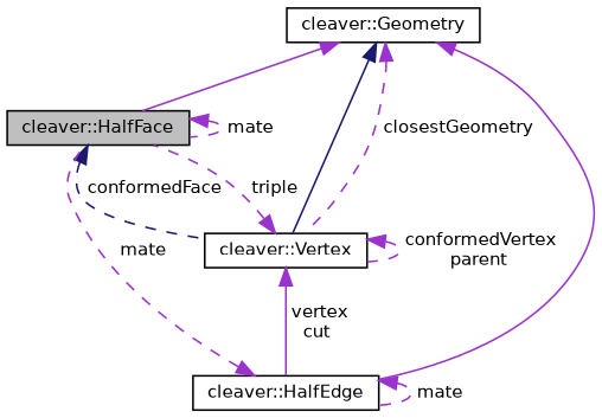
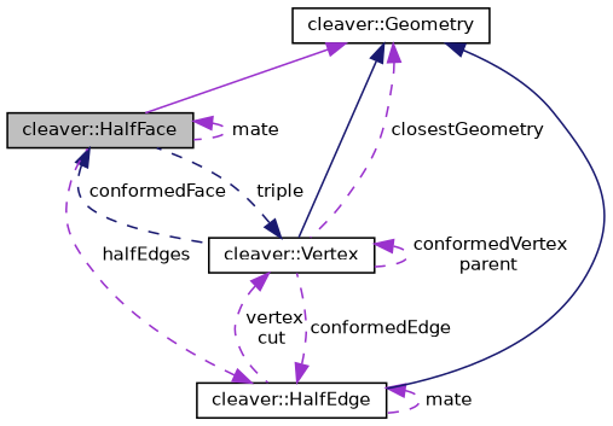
  digraph {
    node [color=black fillcolor=white fontname=Helvetica fontsize=10 shape=record style=filled]
    edge [color=darkorchid3 dir=back fontname=Helvetica fontsize=10 labelfontname=Helvetica labelfontsize=10 style=dashed]
    n1 [fillcolor=grey75 fontcolor=black height=0.2 label="cleaver::HalfFace" width=0.4]
    n2 [height=0.2 label="cleaver::Vertex" width=0.4]
    n3 [height=0.2 label="cleaver::HalfEdge" width=0.4]
    n4 [height=0.2 label="cleaver::Geometry" width=0.4]
    n1 -> n1 [label=" mate"]
    n1 -> n2 [color=midnightblue label=" conformedFace"]
-   n2 -> n1 [label=" triple"]
+   n2 -> n1 [color=midnightblue label=" triple"]
    n2 -> n2 [label=" conformedVertex\nparent"]
-   n2 -> n3 [label=" vertex\ncut" style=solid]
-   n3 -> n1 [label=" mate"]
+   n2 -> n3 [label=" vertex\ncut"]
+   n3 -> n1 [label=" halfEdges"]
+   n3 -> n2 [label=" conformedEdge"]
    n3 -> n3 [label=" mate"]
    n4 -> n1 [style=solid]
    n4 -> n2 [color=midnightblue style=solid]
    n4 -> n2 [label=" closestGeometry"]
-   n4 -> n3 [style=solid]
+   n4 -> n3 [color=midnightblue style=solid]
  }
